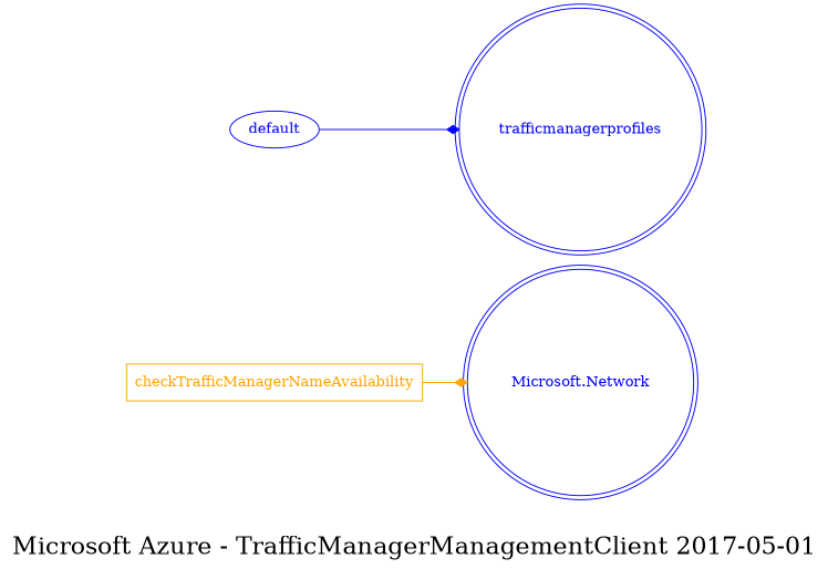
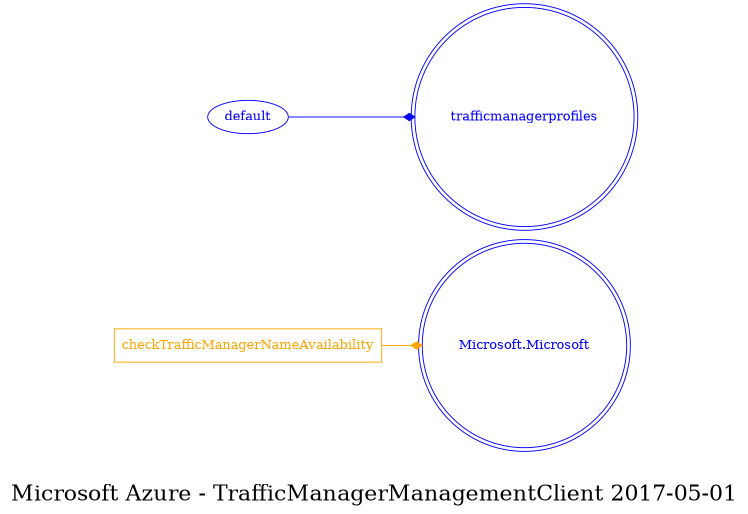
  digraph {
    fontsize=24
    label="Microsoft Azure - TrafficManagerManagementClient 2017-05-01"
    rankdir=LR
    splines=true
    node [color=blue fontcolor=blue shape=doublecircle]
    edge [arrowhead=diamond arrowtail=none]
    checkTrafficManagerNameAvailability [color=orange fontcolor=orange shape=box]
-   "Microsoft.Network"
+   "Microsoft.Network" [label="Microsoft.Microsoft"]
    default [shape=ellipse]
    trafficmanagerprofiles
    checkTrafficManagerNameAvailability -> "Microsoft.Network" [color=orange fontcolor=orange]
    default -> trafficmanagerprofiles [color=blue fontcolor=blue]
  }
